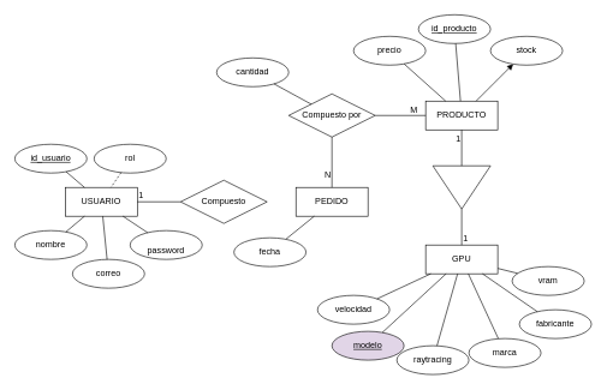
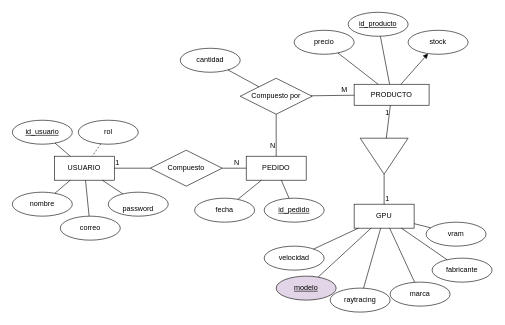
  <mxCell id="0" />
  <mxCell id="1" parent="0" />
  <mxCell id="2" value="USUARIO" style="whiteSpace=wrap;html=1;align=center;" parent="1" vertex="1"><mxGeometry x="90" y="260" width="100" height="40" as="geometry" /></mxCell>
  <mxCell id="3" value="nombre" style="ellipse;whiteSpace=wrap;html=1;align=center;" parent="1" vertex="1"><mxGeometry x="20" y="320" width="100" height="40" as="geometry" /></mxCell>
  <mxCell id="4" value="Compuesto por" style="shape=rhombus;perimeter=rhombusPerimeter;whiteSpace=wrap;html=1;align=center;" parent="1" vertex="1"><mxGeometry x="400" y="130" width="120" height="60" as="geometry" /></mxCell>
  <mxCell id="5" value="id_usuario" style="ellipse;whiteSpace=wrap;html=1;align=center;fontStyle=4;" parent="1" vertex="1"><mxGeometry x="20" y="200" width="100" height="40" as="geometry" /></mxCell>
  <mxCell id="6" value="id_producto" style="ellipse;whiteSpace=wrap;html=1;align=center;fontStyle=4;" parent="1" vertex="1"><mxGeometry x="580" y="20" width="100" height="40" as="geometry" /></mxCell>
  <mxCell id="7" value="PEDIDO" style="whiteSpace=wrap;html=1;align=center;" parent="1" vertex="1"><mxGeometry x="410" y="260" width="100" height="40" as="geometry" /></mxCell>
  <mxCell id="8" value="Compuesto" style="shape=rhombus;perimeter=rhombusPerimeter;whiteSpace=wrap;html=1;align=center;" parent="1" vertex="1"><mxGeometry x="250" y="250" width="120" height="60" as="geometry" /></mxCell>
- <mxCell id="9" value="PRODUCTO" style="whiteSpace=wrap;html=1;align=center;" parent="1" vertex="1"><mxGeometry x="590" y="140" width="100" height="40" as="geometry" /></mxCell>
+ <mxCell id="9" value="PRODUCTO" style="whiteSpace=wrap;html=1;align=center;" parent="1" vertex="1"><mxGeometry x="590" y="140" width="125" height="35" as="geometry" /></mxCell>
+ <mxCell id="10" value="id_pedido" style="ellipse;whiteSpace=wrap;html=1;align=center;fontStyle=4;" parent="1" vertex="1"><mxGeometry x="440" y="330" width="100" height="40" as="geometry" /></mxCell>
  <mxCell id="11" value="&lt;div&gt;&lt;br&gt;&lt;/div&gt;&lt;div&gt;password&lt;br&gt;&lt;/div&gt;" style="ellipse;whiteSpace=wrap;html=1;align=center;" parent="1" vertex="1"><mxGeometry x="180" y="320" width="100" height="40" as="geometry" /></mxCell>
  <mxCell id="12" value="stock" style="ellipse;whiteSpace=wrap;html=1;align=center;" parent="1" vertex="1"><mxGeometry x="680" y="50" width="100" height="40" as="geometry" /></mxCell>
  <mxCell id="13" value="rol" style="ellipse;whiteSpace=wrap;html=1;align=center;" parent="1" vertex="1"><mxGeometry x="130" y="200" width="100" height="40" as="geometry" /></mxCell>
  <mxCell id="14" value="precio" style="ellipse;whiteSpace=wrap;html=1;align=center;" parent="1" vertex="1"><mxGeometry x="490" y="50" width="100" height="40" as="geometry" /></mxCell>
  <mxCell id="15" value="" style="endArrow=block;html=1;rounded=0;" parent="1" source="9" target="12" edge="1"><mxGeometry relative="1" as="geometry"><mxPoint x="870" y="251" as="sourcePoint" /><mxPoint x="914" y="234" as="targetPoint" /></mxGeometry></mxCell>
  <mxCell id="16" value="" style="endArrow=none;html=1;rounded=0;" parent="1" source="9" target="6" edge="1"><mxGeometry relative="1" as="geometry"><mxPoint x="880" y="261" as="sourcePoint" /><mxPoint x="924" y="244" as="targetPoint" /></mxGeometry></mxCell>
  <mxCell id="17" value="" style="endArrow=none;html=1;rounded=0;" parent="1" source="14" target="9" edge="1"><mxGeometry relative="1" as="geometry"><mxPoint x="890" y="271" as="sourcePoint" /><mxPoint x="934" y="254" as="targetPoint" /></mxGeometry></mxCell>
+ <mxCell id="18" value="" style="endArrow=none;html=1;rounded=0;" parent="1" source="7" target="10" edge="1"><mxGeometry relative="1" as="geometry"><mxPoint x="900" y="281" as="sourcePoint" /><mxPoint x="944" y="264" as="targetPoint" /></mxGeometry></mxCell>
  <mxCell id="19" value="" style="endArrow=none;html=1;rounded=0;dashed=1;" parent="1" source="13" target="2" edge="1"><mxGeometry relative="1" as="geometry"><mxPoint x="930" y="311" as="sourcePoint" /><mxPoint x="974" y="294" as="targetPoint" /></mxGeometry></mxCell>
  <mxCell id="20" value="" style="endArrow=none;html=1;rounded=0;" parent="1" source="2" target="5" edge="1"><mxGeometry relative="1" as="geometry"><mxPoint x="940" y="321" as="sourcePoint" /><mxPoint x="984" y="304" as="targetPoint" /></mxGeometry></mxCell>
  <mxCell id="21" value="" style="endArrow=none;html=1;rounded=0;" parent="1" source="2" target="11" edge="1"><mxGeometry relative="1" as="geometry"><mxPoint x="206" y="317" as="sourcePoint" /><mxPoint x="250" y="300" as="targetPoint" /></mxGeometry></mxCell>
  <mxCell id="22" value="" style="endArrow=none;html=1;rounded=0;" parent="1" source="3" target="2" edge="1"><mxGeometry relative="1" as="geometry"><mxPoint x="76" y="420" as="sourcePoint" /><mxPoint x="120" y="403" as="targetPoint" /></mxGeometry></mxCell>
  <mxCell id="23" value="" style="endArrow=none;html=1;rounded=0;" parent="1" source="2" target="8" edge="1"><mxGeometry relative="1" as="geometry"><mxPoint x="260" y="340" as="sourcePoint" /><mxPoint x="420" y="340" as="targetPoint" /></mxGeometry></mxCell>
  <mxCell id="24" value="1" style="resizable=0;html=1;whiteSpace=wrap;align=left;verticalAlign=bottom;" parent="23" connectable="0" vertex="1"><mxGeometry x="-1" relative="1" as="geometry" /></mxCell>
  <mxCell id="25" value="" style="resizable=0;html=1;whiteSpace=wrap;align=right;verticalAlign=bottom;" parent="23" connectable="0" vertex="1"><mxGeometry x="1" relative="1" as="geometry" /></mxCell>
+ <mxCell id="26" value="" style="endArrow=none;html=1;rounded=0;" parent="1" source="8" target="7" edge="1"><mxGeometry relative="1" as="geometry"><mxPoint x="364" y="300" as="sourcePoint" /><mxPoint x="424" y="300" as="targetPoint" /></mxGeometry></mxCell>
+ <mxCell id="27" value="" style="resizable=0;html=1;whiteSpace=wrap;align=left;verticalAlign=bottom;" parent="26" connectable="0" vertex="1"><mxGeometry x="-1" relative="1" as="geometry" /></mxCell>
+ <mxCell id="28" value="N" style="resizable=0;html=1;whiteSpace=wrap;align=right;verticalAlign=bottom;" parent="26" connectable="0" vertex="1"><mxGeometry x="1" relative="1" as="geometry"><mxPoint x="-10" as="offset" /></mxGeometry></mxCell>
  <mxCell id="29" value="" style="endArrow=none;html=1;rounded=0;" parent="1" source="4" target="7" edge="1"><mxGeometry relative="1" as="geometry"><mxPoint x="720" y="491" as="sourcePoint" /><mxPoint x="720" y="420" as="targetPoint" /></mxGeometry></mxCell>
  <mxCell id="30" value="" style="resizable=0;html=1;whiteSpace=wrap;align=left;verticalAlign=bottom;" parent="29" connectable="0" vertex="1"><mxGeometry x="-1" relative="1" as="geometry" /></mxCell>
  <mxCell id="31" value="N" style="resizable=0;html=1;whiteSpace=wrap;align=right;verticalAlign=bottom;" parent="29" connectable="0" vertex="1"><mxGeometry x="1" relative="1" as="geometry"><mxPoint y="-10" as="offset" /></mxGeometry></mxCell>
  <mxCell id="32" value="" style="triangle;whiteSpace=wrap;html=1;rotation=90;textDirection=vertical-rl;" parent="1" vertex="1"><mxGeometry x="610" y="220" width="60" height="80" as="geometry" /></mxCell>
  <mxCell id="33" value="" style="endArrow=none;html=1;rounded=0;" parent="1" source="34" target="7" edge="1"><mxGeometry relative="1" as="geometry"><mxPoint x="320" y="130" as="sourcePoint" /><mxPoint x="430" y="140" as="targetPoint" /></mxGeometry></mxCell>
  <mxCell id="34" value="fecha" style="ellipse;whiteSpace=wrap;html=1;align=center;" parent="1" vertex="1"><mxGeometry x="324" y="330" width="100" height="40" as="geometry" /></mxCell>
  <mxCell id="35" value="cantidad" style="ellipse;whiteSpace=wrap;html=1;align=center;" parent="1" vertex="1"><mxGeometry x="300" y="80" width="100" height="40" as="geometry" /></mxCell>
  <mxCell id="36" value="" style="endArrow=none;html=1;rounded=0;" parent="1" source="35" target="4" edge="1"><mxGeometry relative="1" as="geometry"><mxPoint x="355" y="168" as="sourcePoint" /><mxPoint x="426" y="182" as="targetPoint" /></mxGeometry></mxCell>
  <mxCell id="37" value="" style="endArrow=none;html=1;rounded=0;" parent="1" source="4" target="9" edge="1"><mxGeometry relative="1" as="geometry"><mxPoint x="470" y="230" as="sourcePoint" /><mxPoint x="470" y="270" as="targetPoint" /></mxGeometry></mxCell>
  <mxCell id="38" value="" style="resizable=0;html=1;whiteSpace=wrap;align=left;verticalAlign=bottom;" parent="37" connectable="0" vertex="1"><mxGeometry x="-1" relative="1" as="geometry" /></mxCell>
  <mxCell id="39" value="M" style="resizable=0;html=1;whiteSpace=wrap;align=right;verticalAlign=bottom;" parent="37" connectable="0" vertex="1"><mxGeometry x="1" relative="1" as="geometry"><mxPoint x="-10" as="offset" /></mxGeometry></mxCell>
  <mxCell id="40" value="correo" style="ellipse;whiteSpace=wrap;html=1;align=center;" parent="1" vertex="1"><mxGeometry x="100" y="360" width="100" height="40" as="geometry" /></mxCell>
  <mxCell id="41" value="" style="endArrow=none;html=1;rounded=0;" parent="1" source="2" target="40" edge="1"><mxGeometry relative="1" as="geometry"><mxPoint x="163" y="310" as="sourcePoint" /><mxPoint x="177" y="331" as="targetPoint" /></mxGeometry></mxCell>
  <mxCell id="42" value="modelo" style="ellipse;whiteSpace=wrap;html=1;align=center;fontStyle=4;fillColor=#e1d5e7;" parent="1" vertex="1"><mxGeometry x="460" y="460" width="100" height="40" as="geometry" /></mxCell>
  <mxCell id="43" value="&lt;div&gt;GPU&lt;/div&gt;" style="whiteSpace=wrap;html=1;align=center;" parent="1" vertex="1"><mxGeometry x="590" y="340" width="100" height="40" as="geometry" /></mxCell>
  <mxCell id="44" value="fabricante" style="ellipse;whiteSpace=wrap;html=1;align=center;" parent="1" vertex="1"><mxGeometry x="720" y="430" width="100" height="40" as="geometry" /></mxCell>
  <mxCell id="45" value="marca" style="ellipse;whiteSpace=wrap;html=1;align=center;" parent="1" vertex="1"><mxGeometry x="650" y="470" width="100" height="40" as="geometry" /></mxCell>
  <mxCell id="46" value="vram" style="ellipse;whiteSpace=wrap;html=1;align=center;" parent="1" vertex="1"><mxGeometry x="710" y="370" width="100" height="40" as="geometry" /></mxCell>
  <mxCell id="47" value="velocidad" style="ellipse;whiteSpace=wrap;html=1;align=center;" parent="1" vertex="1"><mxGeometry x="440" y="410" width="100" height="40" as="geometry" /></mxCell>
  <mxCell id="48" value="raytracing" style="ellipse;whiteSpace=wrap;html=1;align=center;" parent="1" vertex="1"><mxGeometry x="550" y="480" width="100" height="40" as="geometry" /></mxCell>
  <mxCell id="49" value="" style="endArrow=none;html=1;rounded=0;" parent="1" source="43" target="46" edge="1"><mxGeometry relative="1" as="geometry"><mxPoint x="760" y="420" as="sourcePoint" /><mxPoint x="920" y="420" as="targetPoint" /></mxGeometry></mxCell>
  <mxCell id="50" value="" style="endArrow=none;html=1;rounded=0;" parent="1" source="43" target="47" edge="1"><mxGeometry relative="1" as="geometry"><mxPoint x="690" y="411" as="sourcePoint" /><mxPoint x="734" y="394" as="targetPoint" /></mxGeometry></mxCell>
  <mxCell id="51" value="" style="endArrow=none;html=1;rounded=0;" parent="1" source="43" target="45" edge="1"><mxGeometry relative="1" as="geometry"><mxPoint x="700" y="421" as="sourcePoint" /><mxPoint x="744" y="404" as="targetPoint" /></mxGeometry></mxCell>
  <mxCell id="52" value="" style="endArrow=none;html=1;rounded=0;" parent="1" source="43" target="42" edge="1"><mxGeometry relative="1" as="geometry"><mxPoint x="710" y="431" as="sourcePoint" /><mxPoint x="754" y="414" as="targetPoint" /></mxGeometry></mxCell>
  <mxCell id="53" value="" style="endArrow=none;html=1;rounded=0;" parent="1" source="43" target="48" edge="1"><mxGeometry relative="1" as="geometry"><mxPoint x="720" y="441" as="sourcePoint" /><mxPoint x="764" y="424" as="targetPoint" /></mxGeometry></mxCell>
  <mxCell id="54" value="" style="endArrow=none;html=1;rounded=0;" parent="1" source="43" target="44" edge="1"><mxGeometry relative="1" as="geometry"><mxPoint x="730" y="451" as="sourcePoint" /><mxPoint x="774" y="434" as="targetPoint" /></mxGeometry></mxCell>
  <mxCell id="55" value="" style="endArrow=none;html=1;rounded=0;" parent="1" source="32" target="9" edge="1"><mxGeometry relative="1" as="geometry"><mxPoint x="670" y="200" as="sourcePoint" /><mxPoint x="830" y="200" as="targetPoint" /></mxGeometry></mxCell>
  <mxCell id="56" value="1" style="resizable=0;html=1;whiteSpace=wrap;align=right;verticalAlign=bottom;" parent="55" connectable="0" vertex="1"><mxGeometry x="1" relative="1" as="geometry"><mxPoint y="20" as="offset" /></mxGeometry></mxCell>
  <mxCell id="57" value="" style="endArrow=none;html=1;rounded=0;" parent="1" source="32" target="43" edge="1"><mxGeometry relative="1" as="geometry"><mxPoint x="630.333" y="286.055" as="sourcePoint" /><mxPoint x="649.67" y="390" as="targetPoint" /></mxGeometry></mxCell>
  <mxCell id="58" value="1" style="resizable=0;html=1;whiteSpace=wrap;align=right;verticalAlign=bottom;" parent="57" connectable="0" vertex="1"><mxGeometry x="1" relative="1" as="geometry"><mxPoint x="10" as="offset" /></mxGeometry></mxCell>
